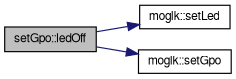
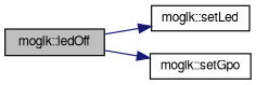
  digraph {
    rankdir=LR
    node [color=black fillcolor=white fontname=FreeSans fontsize=10 shape=record style=filled]
    edge [color=midnightblue fontname=FreeSans fontsize=10 labelfontname=FreeSans labelfontsize=10 style=solid]
-   n1 [fillcolor=grey75 fontcolor=black height=0.2 label="setGpo::ledOff" width=0.4]
+   n1 [fillcolor=grey75 fontcolor=black height=0.2 label="moglk::ledOff" width=0.4]
    n2 [height=0.2 label="moglk::setLed" width=0.4]
    n3 [height=0.2 label="moglk::setGpo" width=0.4]
    n1 -> n2
    n1 -> n3
  }
